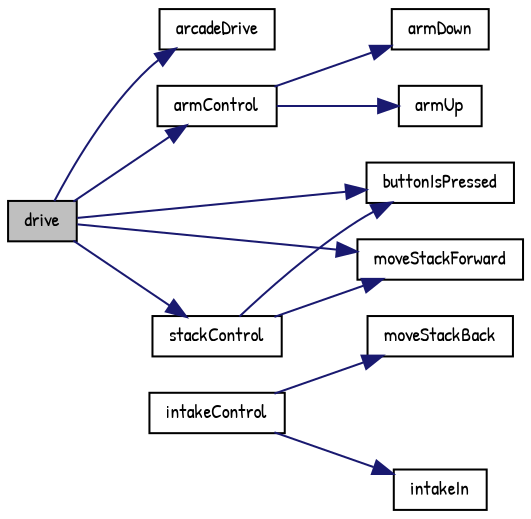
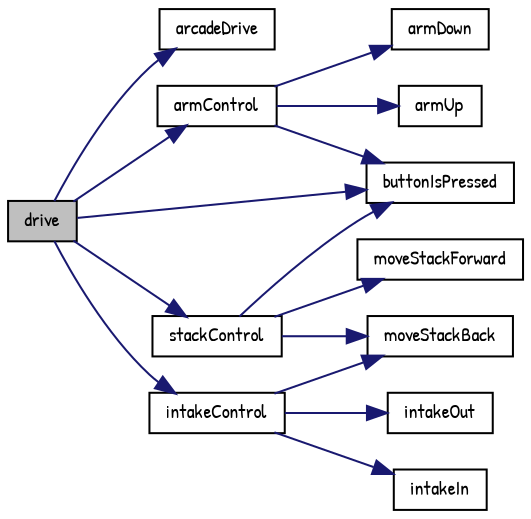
  digraph {
    fontname="Patrick Hand"
    rankdir=LR
    node [color=black fillcolor=white fontname="Patrick Hand" fontsize=10 shape=record style=filled]
    edge [color=midnightblue fontname="Patrick Hand" fontsize=10 labelfontname=Helvetica labelfontsize=10 style=solid]
    n1 [fillcolor=grey75 fontcolor=black height=0.2 label=drive width=0.4]
    n2 [height=0.2 label=arcadeDrive width=0.4]
    n3 [height=0.2 label=stackControl width=0.4]
    n4 [height=0.2 label=buttonIsPressed width=0.4]
    n5 [height=0.2 label=armControl width=0.4]
    n6 [height=0.2 label=intakeControl width=0.4]
    n7 [height=0.2 label=moveStackForward width=0.4]
    n8 [height=0.2 label=moveStackBack width=0.4]
    n9 [height=0.2 label=armUp width=0.4]
    n10 [height=0.2 label=armDown width=0.4]
    n11 [height=0.2 label=intakeIn width=0.4]
+   n12 [height=0.2 label=intakeOut width=0.4]
    n1 -> n2
    n1 -> n3
    n1 -> n4
    n1 -> n5
-   n1 -> n7
+   n1 -> n6
    n3 -> n4
    n3 -> n7
+   n3 -> n8
+   n5 -> n4
    n5 -> n9
    n5 -> n10
    n6 -> n8
    n6 -> n11
+   n6 -> n12
  }
